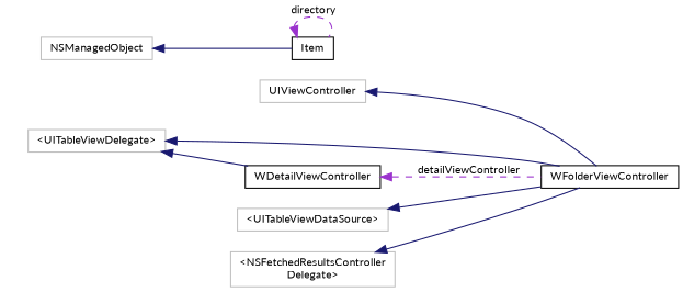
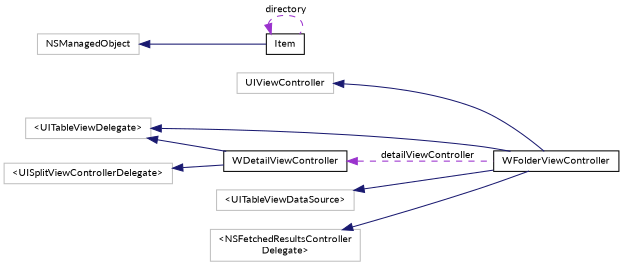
  digraph {
    fontname=Lato
    rankdir=LR
    node [color=grey75 fillcolor=white fontname=Lato fontsize=10 shape=record style=filled]
    edge [color=midnightblue dir=back fontname=Lato fontsize=10 labelfontname=Helvetica labelfontsize=10 style=solid]
    n1 [color=black height=0.2 label=WFolderViewController width=0.4]
    n2 [height=0.2 label=UIViewController width=0.4]
    n3 [color=black height=0.2 label=WDetailViewController width=0.4]
    n4 [height=0.2 label="\<UITableViewDelegate\>" width=0.4]
    n5 [height=0.2 label="\<UITableViewDataSource\>" width=0.4]
    n6 [height=0.2 label="\<NSFetchedResultsController\lDelegate\>" width=0.4]
+   n7 [height=0.2 label="\<UISplitViewControllerDelegate\>" width=0.4]
    n8 [color=black height=0.2 label=Item width=0.4]
    n9 [height=0.2 label=NSManagedObject width=0.4]
    n2 -> n1
    n3 -> n1 [color=darkorchid3 label=" detailViewController" style=dashed]
    n4 -> n1
    n4 -> n3
    n5 -> n1
    n6 -> n1
+   n7 -> n3
    n8 -> n8 [color=darkorchid3 label=" directory" style=dashed]
    n9 -> n8
  }
